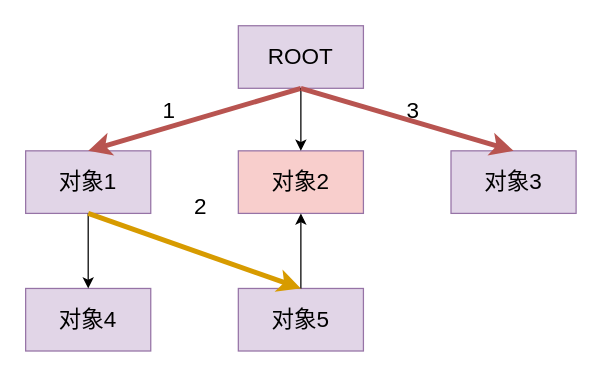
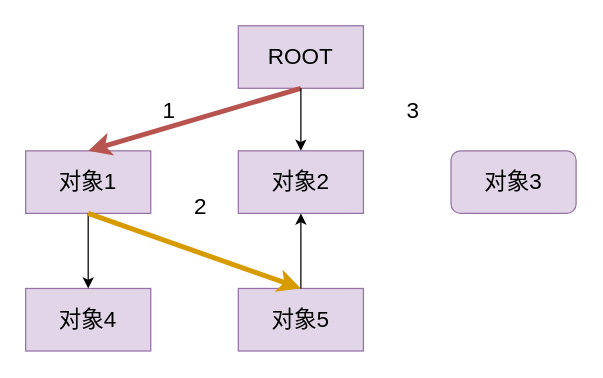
  <mxCell id="0" />
  <mxCell id="1" parent="0" />
  <mxCell id="2" value="ROOT" style="rounded=0;whiteSpace=wrap;html=1;fontSize=18;fillColor=#e1d5e7;strokeColor=#9673a6;" parent="1" vertex="1"><mxGeometry x="190" y="20" width="100" height="50" as="geometry" /></mxCell>
- <mxCell id="3" value="对象2" style="rounded=0;whiteSpace=wrap;html=1;fontSize=18;fillColor=#f8cecc;strokeColor=#9673a6;" parent="1" vertex="1"><mxGeometry x="190" y="120" width="100" height="50" as="geometry" /></mxCell>
+ <mxCell id="3" value="对象2" style="rounded=0;whiteSpace=wrap;html=1;fontSize=18;fillColor=#e1d5e7;strokeColor=#9673a6;" parent="1" vertex="1"><mxGeometry x="190" y="120" width="100" height="50" as="geometry" /></mxCell>
  <mxCell id="4" value="对象1" style="rounded=0;whiteSpace=wrap;html=1;fontSize=18;fillColor=#e1d5e7;strokeColor=#9673a6;" parent="1" vertex="1"><mxGeometry x="20" y="120" width="100" height="50" as="geometry" /></mxCell>
- <mxCell id="5" value="对象3" style="rounded=0;whiteSpace=wrap;html=1;fontSize=18;fillColor=#e1d5e7;strokeColor=#9673a6;" parent="1" vertex="1"><mxGeometry x="360" y="120" width="100" height="50" as="geometry" /></mxCell>
+ <mxCell id="5" value="对象3" style="whiteSpace=wrap;html=1;fontSize=18;fillColor=#e1d5e7;strokeColor=#9673a6;rounded=1;" parent="1" vertex="1"><mxGeometry x="360" y="120" width="100" height="50" as="geometry" /></mxCell>
  <mxCell id="6" value="" style="endArrow=classic;html=1;fontSize=18;exitX=0.5;exitY=1;exitDx=0;exitDy=0;entryX=0.5;entryY=0;entryDx=0;entryDy=0;strokeWidth=4;fillColor=#f8cecc;strokeColor=#b85450;" parent="1" source="2" target="4" edge="1"><mxGeometry width="50" height="50" relative="1" as="geometry"><mxPoint x="20" y="240" as="sourcePoint" /><mxPoint x="70" y="190" as="targetPoint" /></mxGeometry></mxCell>
  <mxCell id="7" value="" style="endArrow=classic;html=1;fontSize=18;exitX=0.5;exitY=1;exitDx=0;exitDy=0;entryX=0.5;entryY=0;entryDx=0;entryDy=0;" parent="1" source="2" target="3" edge="1"><mxGeometry width="50" height="50" relative="1" as="geometry"><mxPoint x="20" y="240" as="sourcePoint" /><mxPoint x="70" y="190" as="targetPoint" /></mxGeometry></mxCell>
- <mxCell id="8" value="" style="endArrow=classic;html=1;fontSize=18;exitX=0.5;exitY=1;exitDx=0;exitDy=0;entryX=0.5;entryY=0;entryDx=0;entryDy=0;strokeWidth=4;fillColor=#f8cecc;strokeColor=#b85450;" parent="1" source="2" target="5" edge="1"><mxGeometry width="50" height="50" relative="1" as="geometry"><mxPoint x="20" y="240" as="sourcePoint" /><mxPoint x="70" y="190" as="targetPoint" /></mxGeometry></mxCell>
  <mxCell id="9" value="对象4" style="rounded=0;whiteSpace=wrap;html=1;fontSize=18;fillColor=#e1d5e7;strokeColor=#9673a6;" parent="1" vertex="1"><mxGeometry x="20" y="230" width="100" height="50" as="geometry" /></mxCell>
  <mxCell id="10" value="对象5" style="rounded=0;whiteSpace=wrap;html=1;fontSize=18;fillColor=#e1d5e7;strokeColor=#9673a6;" parent="1" vertex="1"><mxGeometry x="190" y="230" width="100" height="50" as="geometry" /></mxCell>
  <mxCell id="11" value="" style="endArrow=classic;html=1;fontSize=18;exitX=0.5;exitY=1;exitDx=0;exitDy=0;" parent="1" source="4" edge="1"><mxGeometry width="50" height="50" relative="1" as="geometry"><mxPoint x="20" y="350" as="sourcePoint" /><mxPoint x="70" y="230" as="targetPoint" /></mxGeometry></mxCell>
  <mxCell id="12" value="" style="endArrow=classic;html=1;fontSize=18;entryX=0.5;entryY=1;entryDx=0;entryDy=0;exitX=0.5;exitY=0;exitDx=0;exitDy=0;" parent="1" source="10" target="3" edge="1"><mxGeometry width="50" height="50" relative="1" as="geometry"><mxPoint x="20" y="350" as="sourcePoint" /><mxPoint x="70" y="300" as="targetPoint" /></mxGeometry></mxCell>
  <mxCell id="13" value="1" style="text;html=1;strokeColor=none;fillColor=none;align=center;verticalAlign=middle;whiteSpace=wrap;rounded=0;fontSize=18;" parent="1" vertex="1"><mxGeometry x="115" y="78" width="40" height="20" as="geometry" /></mxCell>
  <mxCell id="14" value="2" style="text;html=1;strokeColor=none;fillColor=none;align=center;verticalAlign=middle;whiteSpace=wrap;rounded=0;fontSize=18;" parent="1" vertex="1"><mxGeometry x="140" y="155" width="40" height="20" as="geometry" /></mxCell>
  <mxCell id="15" value="" style="endArrow=classic;html=1;fontSize=18;exitX=0.5;exitY=1;exitDx=0;exitDy=0;entryX=0.5;entryY=0;entryDx=0;entryDy=0;strokeWidth=4;fillColor=#ffe6cc;strokeColor=#d79b00;" parent="1" source="4" target="10" edge="1"><mxGeometry width="50" height="50" relative="1" as="geometry"><mxPoint x="20" y="350" as="sourcePoint" /><mxPoint x="70" y="300" as="targetPoint" /></mxGeometry></mxCell>
  <mxCell id="16" value="3" style="text;html=1;strokeColor=none;fillColor=none;align=center;verticalAlign=middle;whiteSpace=wrap;rounded=0;fontSize=18;" parent="1" vertex="1"><mxGeometry x="310" y="78" width="40" height="20" as="geometry" /></mxCell>
